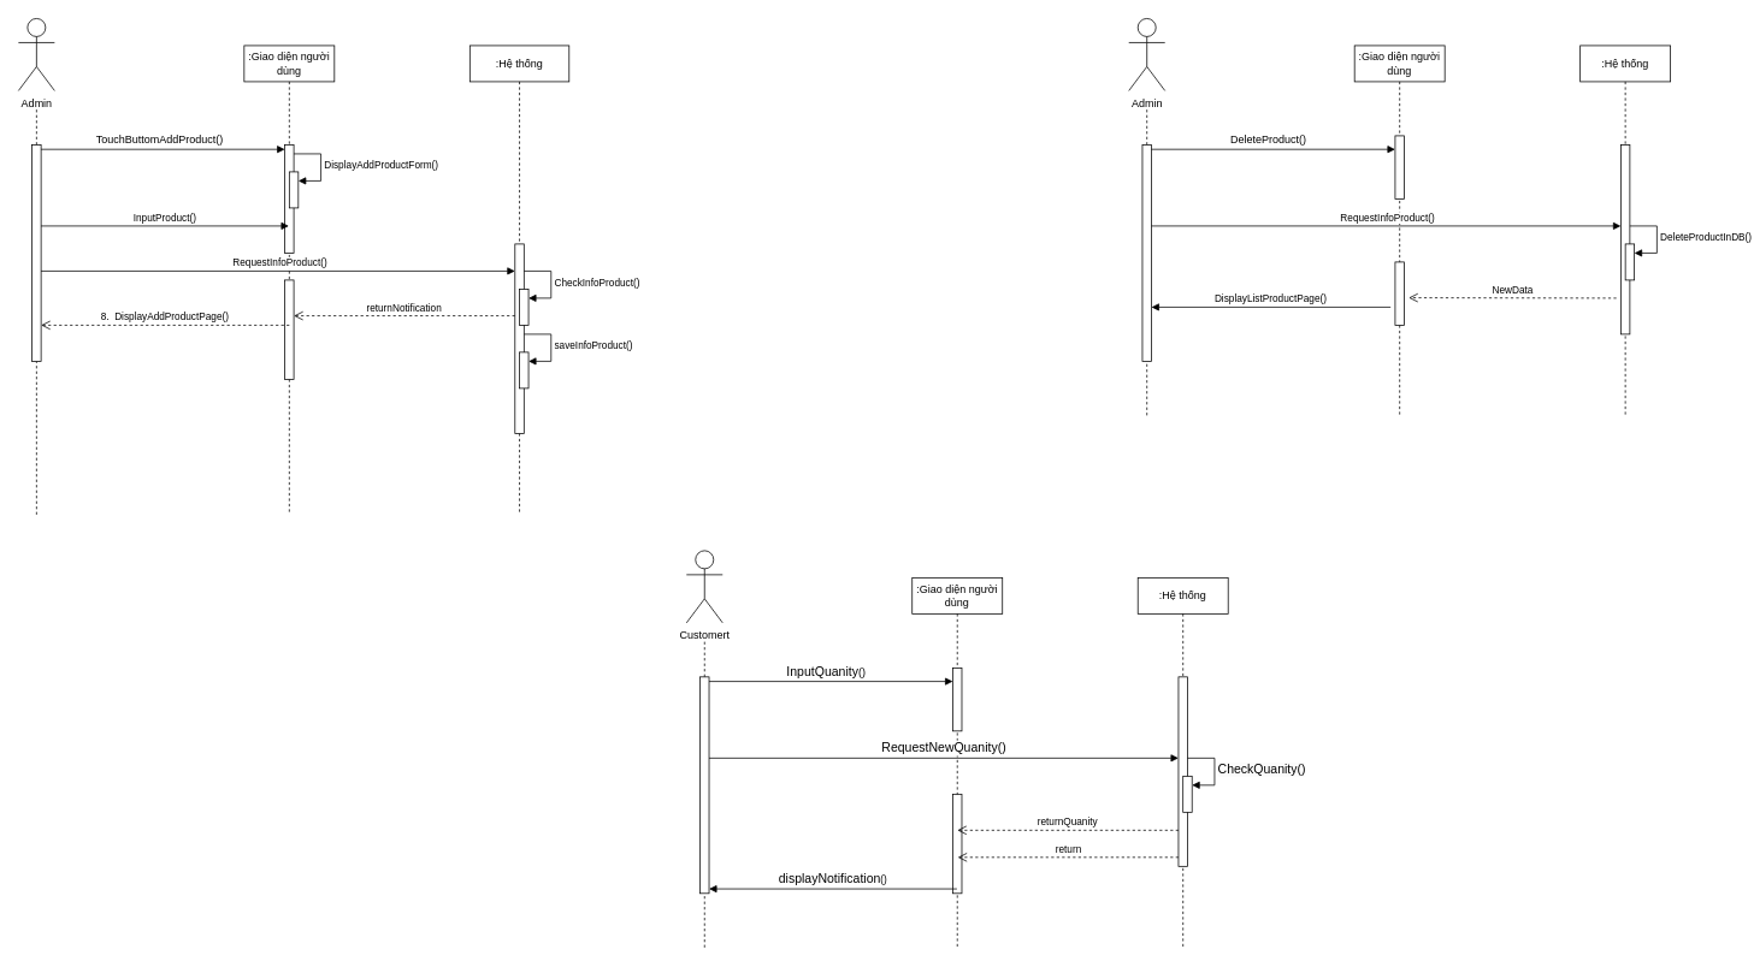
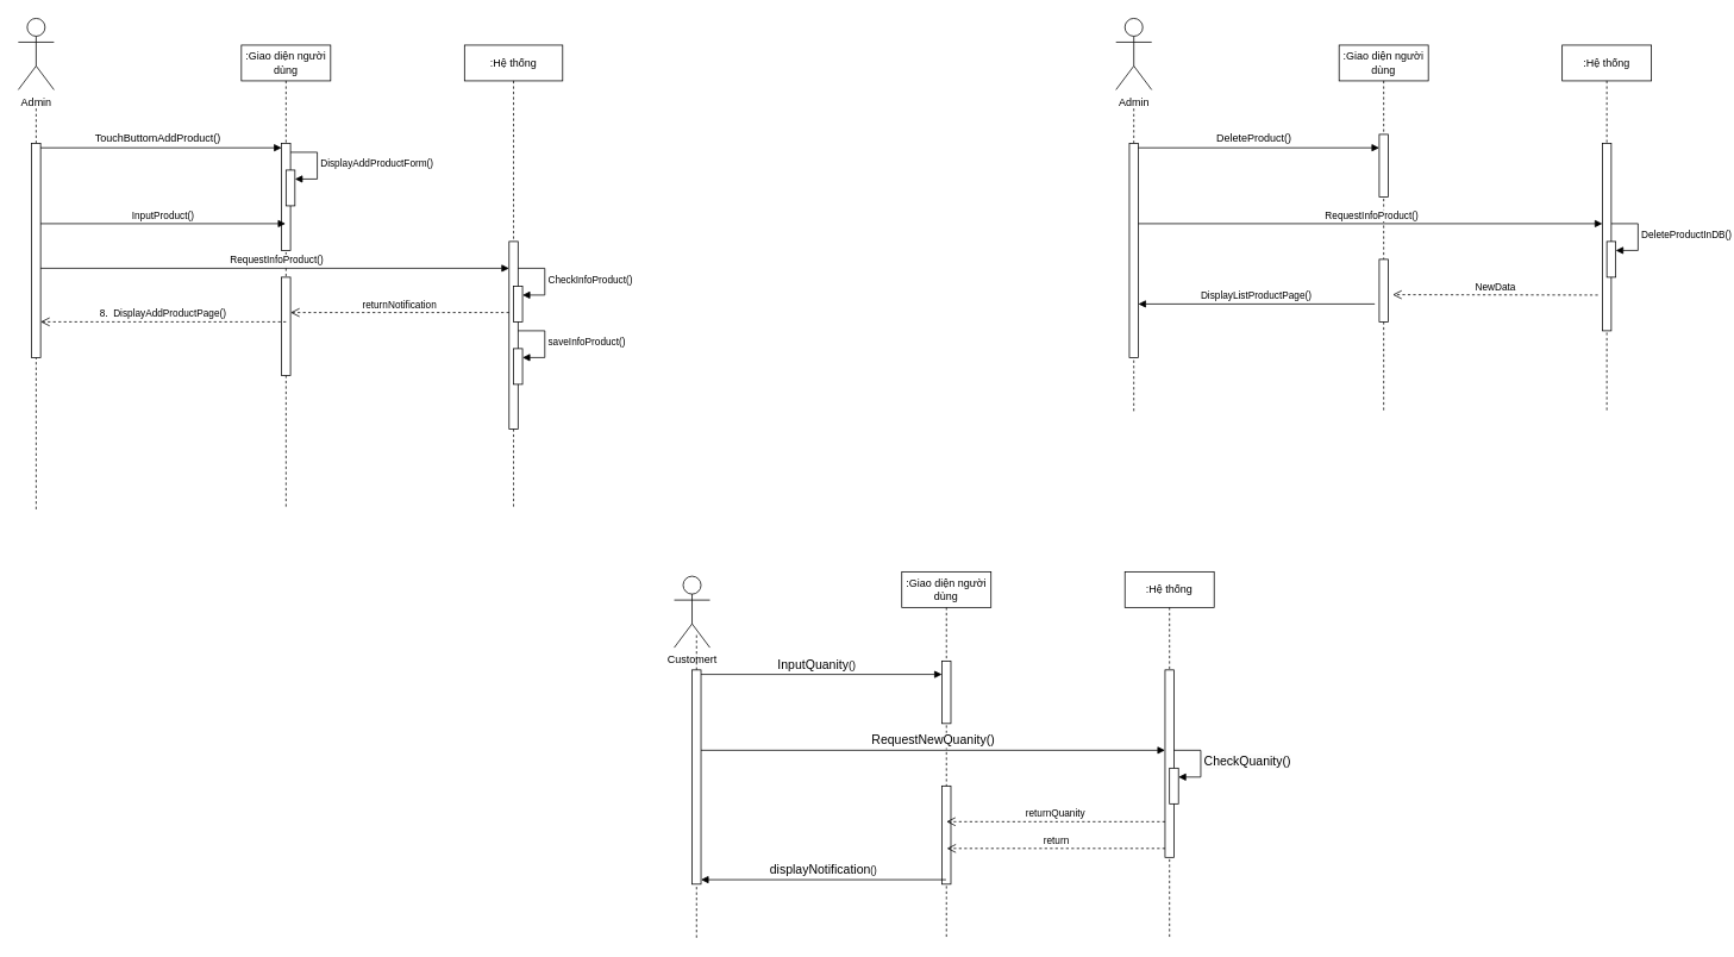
  <mxCell id="0" />
  <mxCell id="1" parent="0" />
  <mxCell id="2" value="Admin" style="shape=umlActor;verticalLabelPosition=bottom;verticalAlign=top;html=1;" vertex="1" parent="1"><mxGeometry x="20" y="20" width="40" height="80" as="geometry" /></mxCell>
  <mxCell id="3" value="" style="endArrow=none;dashed=1;html=1;rounded=0;" edge="1" parent="1" source="16"><mxGeometry width="50" height="50" relative="1" as="geometry"><mxPoint x="40" y="570" as="sourcePoint" /><mxPoint x="40" y="120" as="targetPoint" /></mxGeometry></mxCell>
  <mxCell id="4" value=":Giao diện người dùng" style="shape=umlLifeline;perimeter=lifelinePerimeter;whiteSpace=wrap;html=1;container=1;dropTarget=0;collapsible=0;recursiveResize=0;outlineConnect=0;portConstraint=eastwest;newEdgeStyle={&quot;curved&quot;:0,&quot;rounded&quot;:0};" vertex="1" parent="1"><mxGeometry x="270" y="50" width="100" height="520" as="geometry" /></mxCell>
  <mxCell id="5" value="" style="html=1;points=[[0,0,0,0,5],[0,1,0,0,-5],[1,0,0,0,5],[1,1,0,0,-5]];perimeter=orthogonalPerimeter;outlineConnect=0;targetShapes=umlLifeline;portConstraint=eastwest;newEdgeStyle={&quot;curved&quot;:0,&quot;rounded&quot;:0};" vertex="1" parent="4"><mxGeometry x="45" y="110" width="10" height="120" as="geometry" /></mxCell>
  <mxCell id="6" value="" style="html=1;points=[[0,0,0,0,5],[0,1,0,0,-5],[1,0,0,0,5],[1,1,0,0,-5]];perimeter=orthogonalPerimeter;outlineConnect=0;targetShapes=umlLifeline;portConstraint=eastwest;newEdgeStyle={&quot;curved&quot;:0,&quot;rounded&quot;:0};" vertex="1" parent="4"><mxGeometry x="45" y="260" width="10" height="110" as="geometry" /></mxCell>
  <mxCell id="7" value="" style="html=1;points=[[0,0,0,0,5],[0,1,0,0,-5],[1,0,0,0,5],[1,1,0,0,-5]];perimeter=orthogonalPerimeter;outlineConnect=0;targetShapes=umlLifeline;portConstraint=eastwest;newEdgeStyle={&quot;curved&quot;:0,&quot;rounded&quot;:0};" vertex="1" parent="4"><mxGeometry x="50" y="140" width="10" height="40" as="geometry" /></mxCell>
  <mxCell id="8" value="DisplayAddProductForm()" style="html=1;align=left;spacingLeft=2;endArrow=block;rounded=0;edgeStyle=orthogonalEdgeStyle;curved=0;rounded=0;" edge="1" target="7" parent="4"><mxGeometry x="0.007" relative="1" as="geometry"><mxPoint x="55" y="120" as="sourcePoint" /><Array as="points"><mxPoint x="85" y="150" /></Array><mxPoint as="offset" /></mxGeometry></mxCell>
  <mxCell id="9" value=":Hệ thống" style="shape=umlLifeline;perimeter=lifelinePerimeter;whiteSpace=wrap;html=1;container=1;dropTarget=0;collapsible=0;recursiveResize=0;outlineConnect=0;portConstraint=eastwest;newEdgeStyle={&quot;curved&quot;:0,&quot;rounded&quot;:0};" vertex="1" parent="1"><mxGeometry x="520" y="50" width="110" height="520" as="geometry" /></mxCell>
  <mxCell id="10" value="" style="html=1;points=[[0,0,0,0,5],[0,1,0,0,-5],[1,0,0,0,5],[1,1,0,0,-5]];perimeter=orthogonalPerimeter;outlineConnect=0;targetShapes=umlLifeline;portConstraint=eastwest;newEdgeStyle={&quot;curved&quot;:0,&quot;rounded&quot;:0};" vertex="1" parent="9"><mxGeometry x="50" y="220" width="10" height="210" as="geometry" /></mxCell>
  <mxCell id="11" value="" style="html=1;points=[[0,0,0,0,5],[0,1,0,0,-5],[1,0,0,0,5],[1,1,0,0,-5]];perimeter=orthogonalPerimeter;outlineConnect=0;targetShapes=umlLifeline;portConstraint=eastwest;newEdgeStyle={&quot;curved&quot;:0,&quot;rounded&quot;:0};" vertex="1" parent="9"><mxGeometry x="55" y="340" width="10" height="40" as="geometry" /></mxCell>
  <mxCell id="12" value="saveInfoProduct()" style="html=1;align=left;spacingLeft=2;endArrow=block;rounded=0;edgeStyle=orthogonalEdgeStyle;curved=0;rounded=0;" edge="1" target="11" parent="9"><mxGeometry x="-0.006" relative="1" as="geometry"><mxPoint x="60" y="320" as="sourcePoint" /><Array as="points"><mxPoint x="90" y="350" /></Array><mxPoint as="offset" /></mxGeometry></mxCell>
  <mxCell id="13" value="" style="html=1;points=[[0,0,0,0,5],[0,1,0,0,-5],[1,0,0,0,5],[1,1,0,0,-5]];perimeter=orthogonalPerimeter;outlineConnect=0;targetShapes=umlLifeline;portConstraint=eastwest;newEdgeStyle={&quot;curved&quot;:0,&quot;rounded&quot;:0};" vertex="1" parent="9"><mxGeometry x="55" y="270" width="10" height="40" as="geometry" /></mxCell>
  <mxCell id="14" value="CheckInfoProduct()" style="html=1;align=left;spacingLeft=2;endArrow=block;rounded=0;edgeStyle=orthogonalEdgeStyle;curved=0;rounded=0;" edge="1" target="13" parent="9"><mxGeometry relative="1" as="geometry"><mxPoint x="60" y="250" as="sourcePoint" /><Array as="points"><mxPoint x="90" y="280" /></Array></mxGeometry></mxCell>
  <mxCell id="15" value="" style="endArrow=none;dashed=1;html=1;rounded=0;" edge="1" parent="1" target="16"><mxGeometry width="50" height="50" relative="1" as="geometry"><mxPoint x="40" y="570" as="sourcePoint" /><mxPoint x="40" y="120" as="targetPoint" /></mxGeometry></mxCell>
  <mxCell id="16" value="" style="html=1;points=[[0,0,0,0,5],[0,1,0,0,-5],[1,0,0,0,5],[1,1,0,0,-5]];perimeter=orthogonalPerimeter;outlineConnect=0;targetShapes=umlLifeline;portConstraint=eastwest;newEdgeStyle={&quot;curved&quot;:0,&quot;rounded&quot;:0};" vertex="1" parent="1"><mxGeometry x="35" y="160" width="10" height="240" as="geometry" /></mxCell>
  <mxCell id="17" value="" style="html=1;verticalAlign=bottom;endArrow=block;curved=0;rounded=0;exitX=1;exitY=0;exitDx=0;exitDy=5;exitPerimeter=0;" edge="1" parent="1" source="16" target="5"><mxGeometry width="80" relative="1" as="geometry"><mxPoint x="70" y="199.58" as="sourcePoint" /><mxPoint x="200" y="199.58" as="targetPoint" /></mxGeometry></mxCell>
  <mxCell id="18" value="&amp;nbsp;TouchButtomAddProduct()" style="text;html=1;strokeColor=none;fillColor=none;align=center;verticalAlign=middle;whiteSpace=wrap;rounded=0;" vertex="1" parent="1"><mxGeometry x="70" y="140" width="210" height="30" as="geometry" /></mxCell>
  <mxCell id="19" value="InputProduct()" style="html=1;verticalAlign=bottom;endArrow=block;curved=0;rounded=0;" edge="1" parent="1"><mxGeometry width="80" relative="1" as="geometry"><mxPoint x="45" y="250" as="sourcePoint" /><mxPoint x="319.5" y="250" as="targetPoint" /></mxGeometry></mxCell>
  <mxCell id="20" value="&amp;nbsp;RequestInfoProduct()" style="html=1;verticalAlign=bottom;endArrow=block;curved=0;rounded=0;" edge="1" parent="1" target="10"><mxGeometry width="80" relative="1" as="geometry"><mxPoint x="45" y="300" as="sourcePoint" /><mxPoint x="565" y="300" as="targetPoint" /></mxGeometry></mxCell>
  <mxCell id="21" value="returnNotification" style="html=1;verticalAlign=bottom;endArrow=open;dashed=1;endSize=8;curved=0;rounded=0;" edge="1" parent="1" target="6"><mxGeometry relative="1" as="geometry"><mxPoint x="570" y="349.58" as="sourcePoint" /><mxPoint x="360" y="350" as="targetPoint" /><mxPoint as="offset" /></mxGeometry></mxCell>
  <mxCell id="22" value="8.&amp;nbsp; DisplayAddProductPage()" style="html=1;verticalAlign=bottom;endArrow=open;dashed=1;endSize=8;curved=0;rounded=0;" edge="1" parent="1"><mxGeometry relative="1" as="geometry"><mxPoint x="320" y="360" as="sourcePoint" /><mxPoint x="45" y="360" as="targetPoint" /></mxGeometry></mxCell>
  <mxCell id="23" value="Admin" style="shape=umlActor;verticalLabelPosition=bottom;verticalAlign=top;html=1;" vertex="1" parent="1"><mxGeometry x="1250" y="20" width="40" height="80" as="geometry" /></mxCell>
  <mxCell id="24" value="" style="endArrow=none;dashed=1;html=1;rounded=0;" edge="1" parent="1" source="33"><mxGeometry width="50" height="50" relative="1" as="geometry"><mxPoint x="1270" y="570" as="sourcePoint" /><mxPoint x="1270" y="120" as="targetPoint" /></mxGeometry></mxCell>
  <mxCell id="25" value=":Giao diện người dùng" style="shape=umlLifeline;perimeter=lifelinePerimeter;whiteSpace=wrap;html=1;container=1;dropTarget=0;collapsible=0;recursiveResize=0;outlineConnect=0;portConstraint=eastwest;newEdgeStyle={&quot;curved&quot;:0,&quot;rounded&quot;:0};" vertex="1" parent="1"><mxGeometry x="1500" y="50" width="100" height="410" as="geometry" /></mxCell>
  <mxCell id="26" value="" style="html=1;points=[[0,0,0,0,5],[0,1,0,0,-5],[1,0,0,0,5],[1,1,0,0,-5]];perimeter=orthogonalPerimeter;outlineConnect=0;targetShapes=umlLifeline;portConstraint=eastwest;newEdgeStyle={&quot;curved&quot;:0,&quot;rounded&quot;:0};" vertex="1" parent="25"><mxGeometry x="45" y="100" width="10" height="70" as="geometry" /></mxCell>
  <mxCell id="27" value="" style="html=1;points=[[0,0,0,0,5],[0,1,0,0,-5],[1,0,0,0,5],[1,1,0,0,-5]];perimeter=orthogonalPerimeter;outlineConnect=0;targetShapes=umlLifeline;portConstraint=eastwest;newEdgeStyle={&quot;curved&quot;:0,&quot;rounded&quot;:0};" vertex="1" parent="25"><mxGeometry x="45" y="240" width="10" height="70" as="geometry" /></mxCell>
  <mxCell id="28" value=":Hệ thống" style="shape=umlLifeline;perimeter=lifelinePerimeter;whiteSpace=wrap;html=1;container=1;dropTarget=0;collapsible=0;recursiveResize=0;outlineConnect=0;portConstraint=eastwest;newEdgeStyle={&quot;curved&quot;:0,&quot;rounded&quot;:0};" vertex="1" parent="1"><mxGeometry x="1750" y="50" width="100" height="410" as="geometry" /></mxCell>
  <mxCell id="29" value="" style="html=1;points=[[0,0,0,0,5],[0,1,0,0,-5],[1,0,0,0,5],[1,1,0,0,-5]];perimeter=orthogonalPerimeter;outlineConnect=0;targetShapes=umlLifeline;portConstraint=eastwest;newEdgeStyle={&quot;curved&quot;:0,&quot;rounded&quot;:0};" vertex="1" parent="28"><mxGeometry x="45" y="110" width="10" height="210" as="geometry" /></mxCell>
  <mxCell id="30" value="" style="html=1;points=[[0,0,0,0,5],[0,1,0,0,-5],[1,0,0,0,5],[1,1,0,0,-5]];perimeter=orthogonalPerimeter;outlineConnect=0;targetShapes=umlLifeline;portConstraint=eastwest;newEdgeStyle={&quot;curved&quot;:0,&quot;rounded&quot;:0};" vertex="1" parent="28"><mxGeometry x="50" y="220" width="10" height="40" as="geometry" /></mxCell>
  <mxCell id="31" value="DeleteProductInDB()" style="html=1;align=left;spacingLeft=2;endArrow=block;rounded=0;edgeStyle=orthogonalEdgeStyle;curved=0;rounded=0;" edge="1" target="30" parent="28"><mxGeometry relative="1" as="geometry"><mxPoint x="55" y="200" as="sourcePoint" /><Array as="points"><mxPoint x="85" y="230" /></Array></mxGeometry></mxCell>
  <mxCell id="32" value="" style="endArrow=none;dashed=1;html=1;rounded=0;" edge="1" parent="1" target="33"><mxGeometry width="50" height="50" relative="1" as="geometry"><mxPoint x="1270" y="460" as="sourcePoint" /><mxPoint x="1270" y="120" as="targetPoint" /></mxGeometry></mxCell>
  <mxCell id="33" value="" style="html=1;points=[[0,0,0,0,5],[0,1,0,0,-5],[1,0,0,0,5],[1,1,0,0,-5]];perimeter=orthogonalPerimeter;outlineConnect=0;targetShapes=umlLifeline;portConstraint=eastwest;newEdgeStyle={&quot;curved&quot;:0,&quot;rounded&quot;:0};" vertex="1" parent="1"><mxGeometry x="1265" y="160" width="10" height="240" as="geometry" /></mxCell>
  <mxCell id="34" value="" style="html=1;verticalAlign=bottom;endArrow=block;curved=0;rounded=0;exitX=1;exitY=0;exitDx=0;exitDy=5;exitPerimeter=0;" edge="1" parent="1" source="33"><mxGeometry width="80" relative="1" as="geometry"><mxPoint x="1300" y="199.58" as="sourcePoint" /><mxPoint x="1545" y="165" as="targetPoint" /></mxGeometry></mxCell>
  <mxCell id="35" value="DeleteProduct()" style="text;html=1;strokeColor=none;fillColor=none;align=center;verticalAlign=middle;whiteSpace=wrap;rounded=0;" vertex="1" parent="1"><mxGeometry x="1300" y="140" width="210" height="30" as="geometry" /></mxCell>
  <mxCell id="36" value="&amp;nbsp;RequestInfoProduct()" style="html=1;verticalAlign=bottom;endArrow=block;curved=0;rounded=0;" edge="1" parent="1"><mxGeometry width="80" relative="1" as="geometry"><mxPoint x="1275" y="250" as="sourcePoint" /><mxPoint x="1795" y="250" as="targetPoint" /></mxGeometry></mxCell>
  <mxCell id="37" value="DisplayListProductPage()" style="html=1;verticalAlign=bottom;endArrow=block;curved=0;rounded=0;entryX=1.5;entryY=0.625;entryDx=0;entryDy=0;entryPerimeter=0;" edge="1" parent="1"><mxGeometry width="80" relative="1" as="geometry"><mxPoint x="1540" y="340" as="sourcePoint" /><mxPoint x="1275" y="340" as="targetPoint" /></mxGeometry></mxCell>
  <mxCell id="38" value="NewData" style="html=1;verticalAlign=bottom;endArrow=open;dashed=1;endSize=8;curved=0;rounded=0;" edge="1" parent="1"><mxGeometry x="0.002" relative="1" as="geometry"><mxPoint x="1790" y="330" as="sourcePoint" /><mxPoint x="1560" y="329.58" as="targetPoint" /><mxPoint as="offset" /></mxGeometry></mxCell>
- <mxCell id="39" value="Customert" style="shape=umlActor;verticalLabelPosition=bottom;verticalAlign=top;html=1;" vertex="1" parent="1"><mxGeometry x="760" y="610" width="40" height="80" as="geometry" /></mxCell>
+ <mxCell id="39" value="Customert" style="shape=umlActor;verticalLabelPosition=bottom;verticalAlign=top;html=1;" vertex="1" parent="1"><mxGeometry x="755" y="645" width="40" height="80" as="geometry" /></mxCell>
  <mxCell id="40" value="" style="endArrow=none;dashed=1;html=1;rounded=0;" edge="1" parent="1" source="49"><mxGeometry width="50" height="50" relative="1" as="geometry"><mxPoint x="780" y="1160" as="sourcePoint" /><mxPoint x="780" y="710" as="targetPoint" /></mxGeometry></mxCell>
  <mxCell id="41" value=":Giao diện người dùng" style="shape=umlLifeline;perimeter=lifelinePerimeter;whiteSpace=wrap;html=1;container=1;dropTarget=0;collapsible=0;recursiveResize=0;outlineConnect=0;portConstraint=eastwest;newEdgeStyle={&quot;curved&quot;:0,&quot;rounded&quot;:0};" vertex="1" parent="1"><mxGeometry x="1010" y="640" width="100" height="410" as="geometry" /></mxCell>
  <mxCell id="42" value="" style="html=1;points=[[0,0,0,0,5],[0,1,0,0,-5],[1,0,0,0,5],[1,1,0,0,-5]];perimeter=orthogonalPerimeter;outlineConnect=0;targetShapes=umlLifeline;portConstraint=eastwest;newEdgeStyle={&quot;curved&quot;:0,&quot;rounded&quot;:0};" vertex="1" parent="41"><mxGeometry x="45" y="100" width="10" height="70" as="geometry" /></mxCell>
  <mxCell id="43" value="" style="html=1;points=[[0,0,0,0,5],[0,1,0,0,-5],[1,0,0,0,5],[1,1,0,0,-5]];perimeter=orthogonalPerimeter;outlineConnect=0;targetShapes=umlLifeline;portConstraint=eastwest;newEdgeStyle={&quot;curved&quot;:0,&quot;rounded&quot;:0};" vertex="1" parent="41"><mxGeometry x="45" y="240" width="10" height="110" as="geometry" /></mxCell>
  <mxCell id="44" value=":Hệ thống" style="shape=umlLifeline;perimeter=lifelinePerimeter;whiteSpace=wrap;html=1;container=1;dropTarget=0;collapsible=0;recursiveResize=0;outlineConnect=0;portConstraint=eastwest;newEdgeStyle={&quot;curved&quot;:0,&quot;rounded&quot;:0};" vertex="1" parent="1"><mxGeometry x="1260" y="640" width="100" height="410" as="geometry" /></mxCell>
  <mxCell id="45" value="" style="html=1;points=[[0,0,0,0,5],[0,1,0,0,-5],[1,0,0,0,5],[1,1,0,0,-5]];perimeter=orthogonalPerimeter;outlineConnect=0;targetShapes=umlLifeline;portConstraint=eastwest;newEdgeStyle={&quot;curved&quot;:0,&quot;rounded&quot;:0};" vertex="1" parent="44"><mxGeometry x="45" y="110" width="10" height="210" as="geometry" /></mxCell>
  <mxCell id="46" value="" style="html=1;points=[[0,0,0,0,5],[0,1,0,0,-5],[1,0,0,0,5],[1,1,0,0,-5]];perimeter=orthogonalPerimeter;outlineConnect=0;targetShapes=umlLifeline;portConstraint=eastwest;newEdgeStyle={&quot;curved&quot;:0,&quot;rounded&quot;:0};" vertex="1" parent="44"><mxGeometry x="50" y="220" width="10" height="40" as="geometry" /></mxCell>
  <mxCell id="47" value="&lt;font style=&quot;border-color: var(--border-color); font-size: 14px; text-align: center; background-color: rgb(251, 251, 251);&quot;&gt;CheckQuanity&lt;/font&gt;&lt;span style=&quot;font-size: 14px; text-align: center; background-color: rgb(251, 251, 251);&quot;&gt;()&lt;/span&gt;" style="html=1;align=left;spacingLeft=2;endArrow=block;rounded=0;edgeStyle=orthogonalEdgeStyle;curved=0;rounded=0;" edge="1" parent="44" target="46"><mxGeometry relative="1" as="geometry"><mxPoint x="55" y="200" as="sourcePoint" /><Array as="points"><mxPoint x="85" y="230" /></Array></mxGeometry></mxCell>
  <mxCell id="48" value="" style="endArrow=none;dashed=1;html=1;rounded=0;" edge="1" parent="1" target="49"><mxGeometry width="50" height="50" relative="1" as="geometry"><mxPoint x="780" y="1050" as="sourcePoint" /><mxPoint x="780" y="710" as="targetPoint" /></mxGeometry></mxCell>
  <mxCell id="49" value="" style="html=1;points=[[0,0,0,0,5],[0,1,0,0,-5],[1,0,0,0,5],[1,1,0,0,-5]];perimeter=orthogonalPerimeter;outlineConnect=0;targetShapes=umlLifeline;portConstraint=eastwest;newEdgeStyle={&quot;curved&quot;:0,&quot;rounded&quot;:0};" vertex="1" parent="1"><mxGeometry x="775" y="750" width="10" height="240" as="geometry" /></mxCell>
  <mxCell id="50" value="" style="html=1;verticalAlign=bottom;endArrow=block;curved=0;rounded=0;exitX=1;exitY=0;exitDx=0;exitDy=5;exitPerimeter=0;" edge="1" parent="1" source="49"><mxGeometry width="80" relative="1" as="geometry"><mxPoint x="810" y="789.58" as="sourcePoint" /><mxPoint x="1055" y="755" as="targetPoint" /></mxGeometry></mxCell>
  <mxCell id="51" value="&lt;font style=&quot;border-color: var(--border-color); font-size: 14px;&quot;&gt;InputQuanity&lt;/font&gt;()" style="text;html=1;strokeColor=none;fillColor=none;align=center;verticalAlign=middle;whiteSpace=wrap;rounded=0;" vertex="1" parent="1"><mxGeometry x="810" y="730" width="210" height="30" as="geometry" /></mxCell>
  <mxCell id="52" value="&lt;font style=&quot;font-size: 14px;&quot;&gt;RequestNewQuanity()&lt;/font&gt;" style="html=1;verticalAlign=bottom;endArrow=block;curved=0;rounded=0;" edge="1" parent="1"><mxGeometry width="80" relative="1" as="geometry"><mxPoint x="785" y="840" as="sourcePoint" /><mxPoint x="1305" y="840" as="targetPoint" /><mxPoint as="offset" /></mxGeometry></mxCell>
  <mxCell id="53" value="returnQuanity" style="html=1;verticalAlign=bottom;endArrow=open;dashed=1;endSize=8;curved=0;rounded=0;" edge="1" parent="1"><mxGeometry relative="1" as="geometry"><mxPoint x="1305" y="920" as="sourcePoint" /><mxPoint x="1060" y="920" as="targetPoint" /><mxPoint as="offset" /></mxGeometry></mxCell>
  <mxCell id="54" value="return" style="html=1;verticalAlign=bottom;endArrow=open;dashed=1;endSize=8;curved=0;rounded=0;" edge="1" parent="1" source="45"><mxGeometry relative="1" as="geometry"><mxPoint x="1300" y="950" as="sourcePoint" /><mxPoint x="1060.5" y="950" as="targetPoint" /><Array as="points"><mxPoint x="1160.5" y="950" /></Array></mxGeometry></mxCell>
  <mxCell id="55" value="&lt;font style=&quot;font-size: 14px;&quot;&gt;displayNotification&lt;/font&gt;()" style="html=1;verticalAlign=bottom;endArrow=block;curved=0;rounded=0;entryX=1;entryY=1;entryDx=0;entryDy=-5;entryPerimeter=0;" edge="1" parent="1" source="41" target="49"><mxGeometry x="0.002" width="80" relative="1" as="geometry"><mxPoint x="950" y="830" as="sourcePoint" /><mxPoint x="1030" y="830" as="targetPoint" /><mxPoint as="offset" /></mxGeometry></mxCell>
